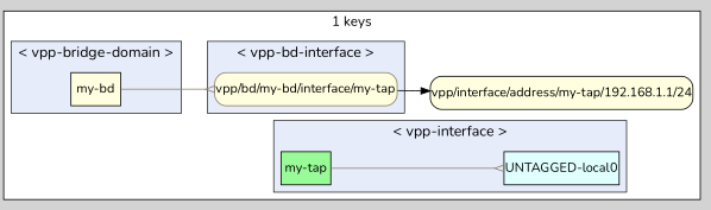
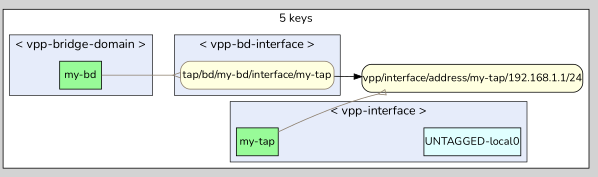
  digraph {
    bgcolor=lightgray
    fontname=Nunito
    fontsize=12
    labeljust=c
    labelloc=b
    nodesep="<no value>"
    ordering=out
    penwidth=1
    rankdir=LR
    ranksep=.5
    style=solid
    node [fillcolor=LightYellow fontname=Nunito margin=0.01 penwidth=1.0 shape=box style=filled]
    edge [fontname=Nunito minlen=1 arrowhead=invempty color=bisque4]
-   n1 [color=bisque4 label="vpp/bd/my-bd/interface/my-tap" style="rounded,filled"]
-   n2 [label="my-bd"]
+   n1 [color=bisque4 label="tap/bd/my-bd/interface/my-tap" style="rounded,filled"]
+   n2 [fillcolor=PaleGreen label="my-bd"]
    n3 [fillcolor=PaleGreen label="my-tap"]
    n4 [fillcolor=LightCyan label="UNTAGGED-local0"]
    "vpp/interface/address/my-tap/192.168.1.1/24" [color=black style="rounded,filled"]
    subgraph cluster_1 {
      bgcolor=white
      fontsize=15
-     label="1 keys"
+     label="5 keys"
      labelloc=t
      "vpp/interface/address/my-tap/192.168.1.1/24"
      subgraph cluster_2 {
        bgcolor=white
        fillcolor="#e6ecfa"
        fontsize=16
        label="< vpp-bd-interface >"
        labelloc=t
        penwidth=0.8
        style=filled
        n1
      }
      subgraph cluster_3 {
        bgcolor=white
        fillcolor="#e6ecfa"
        fontsize=16
        label="< vpp-bridge-domain >"
        labelloc=t
        penwidth=0.8
        style=filled
        n2
      }
      subgraph cluster_4 {
        bgcolor=white
        fillcolor="#e6ecfa"
        fontsize=16
        label="< vpp-interface >"
        labelloc=t
        penwidth=0.8
        style=filled
        n3
        n4
      }
    }
    n1 -> "vpp/interface/address/my-tap/192.168.1.1/24" [arrowhead="" color=""]
    n2 -> n1
-   n3 -> n4
+   n3 -> "vpp/interface/address/my-tap/192.168.1.1/24"
  }
